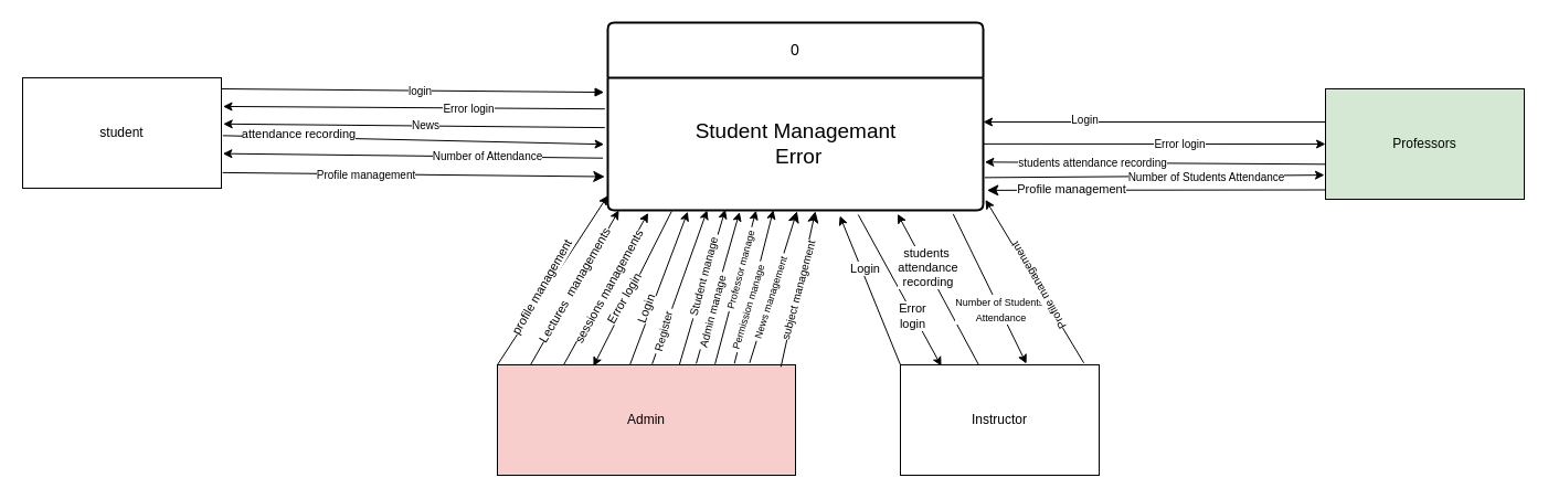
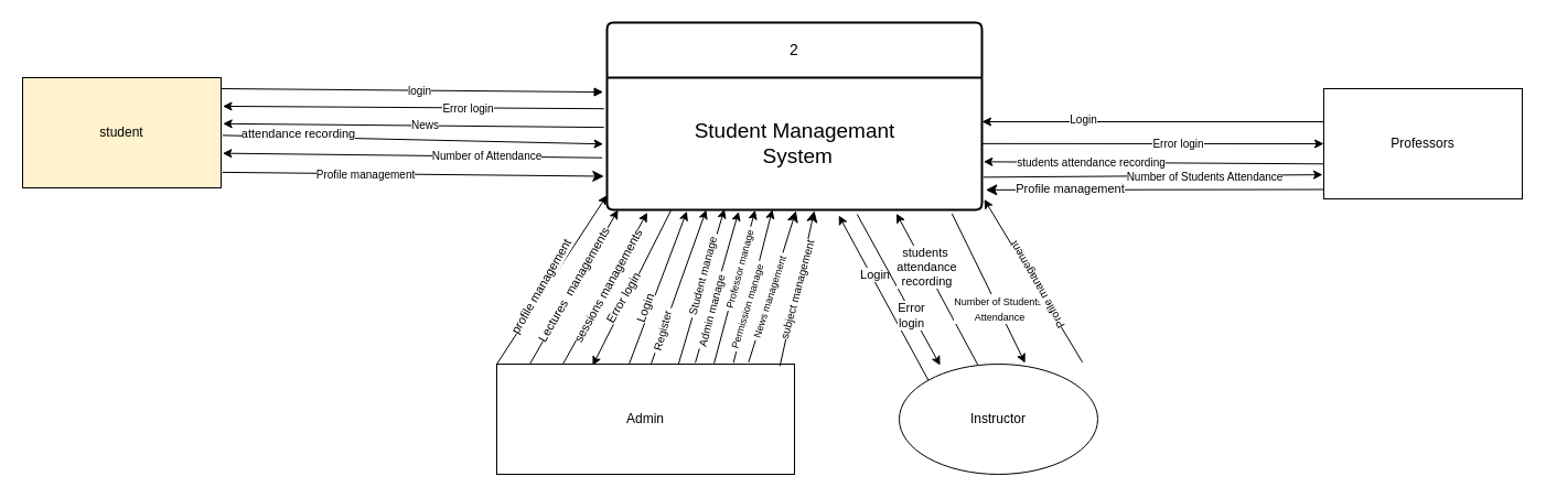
  <mxCell id="0" />
  <mxCell id="1" parent="0" />
- <mxCell id="2" value="0" style="swimlane;childLayout=stackLayout;horizontal=1;startSize=50;horizontalStack=0;rounded=1;fontSize=14;fontStyle=0;strokeWidth=2;resizeParent=0;resizeLast=1;shadow=0;dashed=0;align=center;arcSize=4;whiteSpace=wrap;html=1;" parent="1" vertex="1"><mxGeometry x="550" y="20" width="340" height="170" as="geometry" /></mxCell>
- <mxCell id="3" value="&lt;font style=&quot;font-size: 19px;&quot;&gt;Student Managemant&lt;br style=&quot;border-color: var(--border-color); text-align: left;&quot;&gt;&lt;span style=&quot;text-align: left;&quot;&gt;&amp;nbsp;Error&lt;/span&gt;&lt;/font&gt;" style="text;html=1;align=center;verticalAlign=middle;resizable=0;points=[];autosize=1;strokeColor=none;fillColor=none;" parent="2" vertex="1"><mxGeometry y="50" width="340" height="120" as="geometry" /></mxCell>
+ <mxCell id="2" value="2" style="swimlane;childLayout=stackLayout;horizontal=1;startSize=50;horizontalStack=0;rounded=1;fontSize=14;fontStyle=0;strokeWidth=2;resizeParent=0;resizeLast=1;shadow=0;dashed=0;align=center;arcSize=4;whiteSpace=wrap;html=1;" parent="1" vertex="1"><mxGeometry x="550" y="20" width="340" height="170" as="geometry" /></mxCell>
+ <mxCell id="3" value="&lt;font style=&quot;font-size: 19px;&quot;&gt;Student Managemant&lt;br style=&quot;border-color: var(--border-color); text-align: left;&quot;&gt;&lt;span style=&quot;text-align: left;&quot;&gt;&amp;nbsp;System&lt;/span&gt;&lt;/font&gt;" style="text;html=1;align=center;verticalAlign=middle;resizable=0;points=[];autosize=1;strokeColor=none;fillColor=none;" parent="2" vertex="1"><mxGeometry y="50" width="340" height="120" as="geometry" /></mxCell>
  <mxCell id="4" value="" style="html=1;verticalAlign=bottom;endArrow=block;curved=0;rounded=0;entryX=-0.01;entryY=0.109;entryDx=0;entryDy=0;exitX=0.993;exitY=0.06;exitDx=0;exitDy=0;exitPerimeter=0;entryPerimeter=0;" parent="1" target="3" edge="1"><mxGeometry width="80" relative="1" as="geometry"><mxPoint x="200" y="80" as="sourcePoint" /><mxPoint x="501.19" y="84.96" as="targetPoint" /></mxGeometry></mxCell>
  <mxCell id="5" value="login" style="edgeLabel;html=1;align=center;verticalAlign=middle;resizable=0;points=[];fontSize=10;" parent="4" vertex="1" connectable="0"><mxGeometry x="-0.018" y="-1" relative="1" as="geometry"><mxPoint x="10" y="-1" as="offset" /></mxGeometry></mxCell>
  <mxCell id="6" value="" style="endArrow=classic;html=1;rounded=0;exitX=-0.008;exitY=0.235;exitDx=0;exitDy=0;entryX=1.002;entryY=0.205;entryDx=0;entryDy=0;entryPerimeter=0;exitPerimeter=0;" parent="1" source="3" edge="1"><mxGeometry width="50" height="50" relative="1" as="geometry"><mxPoint x="501.19" y="98.4" as="sourcePoint" /><mxPoint x="201.53" y="95.95" as="targetPoint" /></mxGeometry></mxCell>
  <mxCell id="7" value="Error login" style="edgeLabel;html=1;align=center;verticalAlign=middle;resizable=0;points=[];fontSize=10;" parent="6" vertex="1" connectable="0"><mxGeometry x="-0.021" y="2" relative="1" as="geometry"><mxPoint x="45" y="-2" as="offset" /></mxGeometry></mxCell>
  <mxCell id="8" value="" style="endArrow=classic;html=1;rounded=0;exitX=-0.008;exitY=0.376;exitDx=0;exitDy=0;exitPerimeter=0;entryX=1.003;entryY=0.349;entryDx=0;entryDy=0;entryPerimeter=0;" parent="1" source="3" edge="1"><mxGeometry width="50" height="50" relative="1" as="geometry"><mxPoint x="500.19" y="116.16" as="sourcePoint" /><mxPoint x="201.7" y="111.79" as="targetPoint" /></mxGeometry></mxCell>
  <mxCell id="9" value="News" style="edgeLabel;html=1;align=center;verticalAlign=middle;resizable=0;points=[];fontSize=10;" parent="8" vertex="1" connectable="0"><mxGeometry x="-0.055" y="-4" relative="1" as="geometry"><mxPoint y="3" as="offset" /></mxGeometry></mxCell>
  <mxCell id="10" value="" style="endArrow=classic;html=1;rounded=0;exitX=1.001;exitY=0.445;exitDx=0;exitDy=0;entryX=-0.01;entryY=0.502;entryDx=0;entryDy=0;entryPerimeter=0;exitPerimeter=0;" parent="1" target="3" edge="1"><mxGeometry width="50" height="50" relative="1" as="geometry"><mxPoint x="201.36" y="122.35" as="sourcePoint" /><mxPoint x="501.19" y="128.4" as="targetPoint" /></mxGeometry></mxCell>
  <mxCell id="11" value="attendance recording" style="edgeLabel;html=1;align=center;verticalAlign=middle;resizable=0;points=[];" parent="10" vertex="1" connectable="0"><mxGeometry x="-0.607" y="3" relative="1" as="geometry"><mxPoint as="offset" /></mxGeometry></mxCell>
  <mxCell id="12" value="" style="endArrow=classic;html=1;rounded=0;exitX=-0.013;exitY=0.606;exitDx=0;exitDy=0;entryX=1.001;entryY=0.593;entryDx=0;entryDy=0;entryPerimeter=0;exitPerimeter=0;" parent="1" source="3" edge="1"><mxGeometry width="50" height="50" relative="1" as="geometry"><mxPoint x="499.69" y="142.68" as="sourcePoint" /><mxPoint x="201.36" y="138.63" as="targetPoint" /></mxGeometry></mxCell>
  <mxCell id="13" value="Number of Attendance" style="edgeLabel;html=1;align=center;verticalAlign=middle;resizable=0;points=[];fontSize=10;" parent="12" vertex="1" connectable="0"><mxGeometry x="-0.389" y="3" relative="1" as="geometry"><mxPoint y="-4" as="offset" /></mxGeometry></mxCell>
  <mxCell id="14" value="" style="endArrow=classic;html=1;rounded=0;endSize=8;startSize=8;exitX=-0.008;exitY=0.746;exitDx=0;exitDy=0;exitPerimeter=0;entryX=-0.008;entryY=0.746;entryDx=0;entryDy=0;entryPerimeter=0;" parent="1" target="3" edge="1"><mxGeometry width="50" height="50" relative="1" as="geometry"><mxPoint x="201.19" y="155.9" as="sourcePoint" /><mxPoint x="501.44" y="161.76" as="targetPoint" /></mxGeometry></mxCell>
  <mxCell id="15" value="Profile management" style="edgeLabel;html=1;align=center;verticalAlign=middle;resizable=0;points=[];fontSize=10;" parent="14" vertex="1" connectable="0"><mxGeometry x="0.362" y="-3" relative="1" as="geometry"><mxPoint x="-107" y="-4" as="offset" /></mxGeometry></mxCell>
  <mxCell id="16" value="" style="endArrow=classic;html=1;rounded=0;entryX=0;entryY=0.5;entryDx=0;entryDy=0;exitX=1;exitY=0.499;exitDx=0;exitDy=0;exitPerimeter=0;" parent="1" source="3" edge="1"><mxGeometry width="50" height="50" relative="1" as="geometry"><mxPoint x="870.5" y="139.96" as="sourcePoint" /><mxPoint x="1200" y="130" as="targetPoint" /></mxGeometry></mxCell>
  <mxCell id="17" value="Error login" style="edgeLabel;html=1;align=center;verticalAlign=middle;resizable=0;points=[];fontSize=10;" parent="16" vertex="1" connectable="0"><mxGeometry x="0.149" relative="1" as="geometry"><mxPoint as="offset" /></mxGeometry></mxCell>
  <mxCell id="18" value="" style="endArrow=classic;html=1;rounded=0;entryX=0.997;entryY=0.19;entryDx=0;entryDy=0;exitX=0;exitY=0.128;exitDx=0;exitDy=0;exitPerimeter=0;entryPerimeter=0;" parent="1" edge="1"><mxGeometry width="50" height="50" relative="1" as="geometry"><mxPoint x="1200.81" y="110" as="sourcePoint" /><mxPoint x="890" y="110" as="targetPoint" /></mxGeometry></mxCell>
  <mxCell id="19" value="Login" style="edgeLabel;html=1;align=center;verticalAlign=middle;resizable=0;points=[];fontSize=10;" parent="18" vertex="1" connectable="0"><mxGeometry x="0.407" y="-3" relative="1" as="geometry"><mxPoint as="offset" /></mxGeometry></mxCell>
  <mxCell id="20" value="" style="endArrow=classic;html=1;rounded=0;entryX=1.004;entryY=0.636;entryDx=0;entryDy=0;exitX=-0.002;exitY=0.683;exitDx=0;exitDy=0;exitPerimeter=0;entryPerimeter=0;" parent="1" target="3" edge="1"><mxGeometry width="50" height="50" relative="1" as="geometry"><mxPoint x="1199.66" y="148.3" as="sourcePoint" /><mxPoint x="870" y="154.48" as="targetPoint" /></mxGeometry></mxCell>
  <mxCell id="21" value="students attendance recording" style="edgeLabel;html=1;align=center;verticalAlign=middle;resizable=0;points=[];fontSize=10;" parent="20" vertex="1" connectable="0"><mxGeometry x="0.554" relative="1" as="geometry"><mxPoint x="29" as="offset" /></mxGeometry></mxCell>
  <mxCell id="22" value="" style="endArrow=classic;html=1;rounded=0;exitX=1.004;exitY=0.753;exitDx=0;exitDy=0;entryX=-0.006;entryY=0.781;entryDx=0;entryDy=0;entryPerimeter=0;exitPerimeter=0;" parent="1" source="3" edge="1"><mxGeometry width="50" height="50" relative="1" as="geometry"><mxPoint x="870.25" y="164.92" as="sourcePoint" /><mxPoint x="1198.98" y="158.1" as="targetPoint" /></mxGeometry></mxCell>
  <mxCell id="23" value="Number of Students Attendance" style="edgeLabel;html=1;align=center;verticalAlign=middle;resizable=0;points=[];fontSize=10;" parent="22" vertex="1" connectable="0"><mxGeometry x="-0.036" relative="1" as="geometry"><mxPoint x="52" as="offset" /></mxGeometry></mxCell>
  <mxCell id="24" value="" style="endArrow=classic;html=1;rounded=0;endSize=8;startSize=8;exitX=1.01;exitY=0.849;exitDx=0;exitDy=0;exitPerimeter=0;entryX=1.01;entryY=0.849;entryDx=0;entryDy=0;entryPerimeter=0;" parent="1" target="3" edge="1"><mxGeometry width="50" height="50" relative="1" as="geometry"><mxPoint x="1200" y="171.5" as="sourcePoint" /><mxPoint x="869.75" y="178.96" as="targetPoint" /></mxGeometry></mxCell>
  <mxCell id="25" value="Profile management" style="edgeLabel;html=1;align=center;verticalAlign=middle;resizable=0;points=[];" parent="24" vertex="1" connectable="0"><mxGeometry x="0.674" y="-1" relative="1" as="geometry"><mxPoint x="27" as="offset" /></mxGeometry></mxCell>
  <mxCell id="26" value="" style="endArrow=classic;html=1;rounded=0;entryX=0.147;entryY=1.02;entryDx=0;entryDy=0;entryPerimeter=0;exitX=0.519;exitY=-0.007;exitDx=0;exitDy=0;exitPerimeter=0;" parent="1" edge="1" source="48"><mxGeometry width="50" height="50" relative="1" as="geometry"><mxPoint x="600.002" y="327.6" as="sourcePoint" /><mxPoint x="639.98" y="190" as="targetPoint" /></mxGeometry></mxCell>
  <mxCell id="27" value="&amp;nbsp;Register&amp;nbsp;" style="edgeLabel;html=1;align=center;verticalAlign=middle;resizable=0;points=[];fontSize=10;rotation=-75;" parent="26" vertex="1" connectable="0"><mxGeometry x="-0.253" y="1" relative="1" as="geometry"><mxPoint x="-8" y="23" as="offset" /></mxGeometry></mxCell>
  <mxCell id="28" value="" style="endArrow=classic;html=1;rounded=0;exitX=0.283;exitY=0.015;exitDx=0;exitDy=0;exitPerimeter=0;entryX=0.313;entryY=0.994;entryDx=0;entryDy=0;entryPerimeter=0;" parent="1" target="3" edge="1"><mxGeometry width="50" height="50" relative="1" as="geometry"><mxPoint x="614.477" y="331.05" as="sourcePoint" /><mxPoint x="672.48" y="187.96" as="targetPoint" /></mxGeometry></mxCell>
  <mxCell id="29" value="&amp;nbsp;Student manage&amp;nbsp;" style="edgeLabel;html=1;align=center;verticalAlign=middle;resizable=0;points=[];fontSize=10;rotation=-75;" parent="28" vertex="1" connectable="0"><mxGeometry x="0.596" y="-1" relative="1" as="geometry"><mxPoint x="-13" y="33" as="offset" /></mxGeometry></mxCell>
  <mxCell id="30" value="" style="endArrow=classic;html=1;rounded=0;exitX=0.73;exitY=-0.007;exitDx=0;exitDy=0;entryX=0.395;entryY=1.002;entryDx=0;entryDy=0;entryPerimeter=0;exitPerimeter=0;" parent="1" edge="1" target="3" source="48"><mxGeometry width="50" height="50" relative="1" as="geometry"><mxPoint x="650" y="330" as="sourcePoint" /><mxPoint x="686.63" y="191.56" as="targetPoint" /></mxGeometry></mxCell>
  <mxCell id="31" value="&amp;nbsp;Professor manage&amp;nbsp;" style="edgeLabel;html=1;align=center;verticalAlign=middle;resizable=0;points=[];fontSize=9;rotation=-75;" parent="30" vertex="1" connectable="0"><mxGeometry x="-0.266" y="-2" relative="1" as="geometry"><mxPoint x="8" y="-34" as="offset" /></mxGeometry></mxCell>
  <mxCell id="32" value="" style="endArrow=classic;html=1;rounded=0;entryX=0.441;entryY=0.998;entryDx=0;entryDy=0;entryPerimeter=0;exitX=0.795;exitY=-0.012;exitDx=0;exitDy=0;exitPerimeter=0;" parent="1" edge="1" target="3" source="48"><mxGeometry width="50" height="50" relative="1" as="geometry"><mxPoint x="689.998" y="330" as="sourcePoint" /><mxPoint x="710.87" y="190.44" as="targetPoint" /></mxGeometry></mxCell>
  <mxCell id="33" value="&amp;nbsp;Permission manage&amp;nbsp;" style="edgeLabel;html=1;align=center;verticalAlign=middle;resizable=0;points=[];fontSize=9;rotation=287;" parent="32" vertex="1" connectable="0"><mxGeometry x="-0.608" relative="1" as="geometry"><mxPoint x="6" y="-23" as="offset" /></mxGeometry></mxCell>
  <mxCell id="34" value="" style="endArrow=classic;html=1;rounded=0;endSize=8;startSize=8;exitX=0.846;exitY=-0.017;exitDx=0;exitDy=0;entryX=0.504;entryY=1.007;entryDx=0;entryDy=0;entryPerimeter=0;exitPerimeter=0;" parent="1" edge="1" target="3" source="48"><mxGeometry width="50" height="50" relative="1" as="geometry"><mxPoint x="718.235" y="331.05" as="sourcePoint" /><mxPoint x="728.58" y="189.52" as="targetPoint" /></mxGeometry></mxCell>
  <mxCell id="35" value="&amp;nbsp;News management&amp;nbsp;" style="edgeLabel;html=1;align=center;verticalAlign=middle;resizable=0;points=[];fontSize=9;rotation=288;" parent="34" vertex="1" connectable="0"><mxGeometry x="0.486" relative="1" as="geometry"><mxPoint x="-13" y="44" as="offset" /></mxGeometry></mxCell>
  <mxCell id="36" value="" style="endArrow=classic;html=1;rounded=0;entryX=0.618;entryY=1.042;entryDx=0;entryDy=0;entryPerimeter=0;exitX=0;exitY=0;exitDx=0;exitDy=0;" parent="1" source="49" target="3" edge="1"><mxGeometry width="50" height="50" relative="1" as="geometry"><mxPoint x="820" y="340" as="sourcePoint" /><mxPoint x="870" y="290" as="targetPoint" /></mxGeometry></mxCell>
  <mxCell id="37" value="Login" style="edgeLabel;html=1;align=center;verticalAlign=middle;resizable=0;points=[];" parent="36" vertex="1" connectable="0"><mxGeometry x="0.274" y="-3" relative="1" as="geometry"><mxPoint as="offset" /></mxGeometry></mxCell>
  <mxCell id="38" value="" style="endArrow=classic;html=1;rounded=0;exitX=0.667;exitY=1.033;exitDx=0;exitDy=0;exitPerimeter=0;entryX=0.206;entryY=0.011;entryDx=0;entryDy=0;entryPerimeter=0;" parent="1" source="3" target="49" edge="1"><mxGeometry width="50" height="50" relative="1" as="geometry"><mxPoint x="850" y="310" as="sourcePoint" /><mxPoint x="851.62" y="337.2" as="targetPoint" /></mxGeometry></mxCell>
  <mxCell id="39" value="Error&lt;br&gt;login" style="edgeLabel;html=1;align=center;verticalAlign=middle;resizable=0;points=[];" parent="38" vertex="1" connectable="0"><mxGeometry x="0.329" y="-1" relative="1" as="geometry"><mxPoint as="offset" /></mxGeometry></mxCell>
  <mxCell id="40" value="" style="endArrow=classic;html=1;rounded=0;entryX=0.772;entryY=1.028;entryDx=0;entryDy=0;entryPerimeter=0;exitX=0.395;exitY=0.004;exitDx=0;exitDy=0;exitPerimeter=0;" parent="1" source="49" target="3" edge="1"><mxGeometry width="50" height="50" relative="1" as="geometry"><mxPoint x="890" y="340" as="sourcePoint" /><mxPoint x="940" y="290" as="targetPoint" /></mxGeometry></mxCell>
  <mxCell id="41" value="students&amp;nbsp;&lt;br&gt;attendance&lt;br&gt;recording" style="edgeLabel;html=1;align=center;verticalAlign=middle;resizable=0;points=[];" parent="40" vertex="1" connectable="0"><mxGeometry x="0.284" y="-1" relative="1" as="geometry"><mxPoint as="offset" /></mxGeometry></mxCell>
  <mxCell id="42" value="" style="endArrow=classic;html=1;rounded=0;exitX=0.92;exitY=1.028;exitDx=0;exitDy=0;exitPerimeter=0;entryX=0.634;entryY=-0.01;entryDx=0;entryDy=0;entryPerimeter=0;" parent="1" source="3" target="49" edge="1"><mxGeometry width="50" height="50" relative="1" as="geometry"><mxPoint x="900" y="300" as="sourcePoint" /><mxPoint x="936.45" y="342" as="targetPoint" /></mxGeometry></mxCell>
  <mxCell id="43" value="&lt;font style=&quot;font-size: 9px;&quot;&gt;Number of Students&amp;nbsp;&lt;br&gt;Attendance&lt;/font&gt;" style="edgeLabel;html=1;align=center;verticalAlign=middle;resizable=0;points=[];" parent="42" vertex="1" connectable="0"><mxGeometry x="0.156" y="-1" relative="1" as="geometry"><mxPoint x="5" y="8" as="offset" /></mxGeometry></mxCell>
  <mxCell id="44" value="" style="endArrow=classic;html=1;rounded=0;exitX=0.923;exitY=-0.017;exitDx=0;exitDy=0;exitPerimeter=0;entryX=1.006;entryY=0.92;entryDx=0;entryDy=0;entryPerimeter=0;" parent="1" source="49" target="3" edge="1"><mxGeometry width="50" height="50" relative="1" as="geometry"><mxPoint x="990" y="340" as="sourcePoint" /><mxPoint x="955" y="280" as="targetPoint" /></mxGeometry></mxCell>
  <mxCell id="45" value="&lt;font style=&quot;font-size: 10px;&quot;&gt;Profile management&lt;/font&gt;" style="edgeLabel;html=1;align=center;verticalAlign=middle;resizable=0;points=[];rotation=-120;" parent="44" vertex="1" connectable="0"><mxGeometry x="-0.386" y="-2" relative="1" as="geometry"><mxPoint x="-15" y="-22" as="offset" /></mxGeometry></mxCell>
- <mxCell id="46" value="student" style="rounded=0;whiteSpace=wrap;html=1;" parent="1" vertex="1"><mxGeometry x="20" y="70" width="180" height="100" as="geometry" /></mxCell>
- <mxCell id="47" value="Professors" style="rounded=0;whiteSpace=wrap;html=1;fillColor=#d5e8d4;" parent="1" vertex="1"><mxGeometry x="1200" y="80" width="180" height="100" as="geometry" /></mxCell>
- <mxCell id="48" value="Admin" style="rounded=0;whiteSpace=wrap;html=1;fillColor=#f8cecc;" parent="1" vertex="1"><mxGeometry x="450" y="330" width="270" height="100" as="geometry" /></mxCell>
- <mxCell id="49" value="Instructor" style="rounded=0;whiteSpace=wrap;html=1;" parent="1" vertex="1"><mxGeometry x="815" y="330" width="180" height="100" as="geometry" /></mxCell>
+ <mxCell id="46" value="student" style="rounded=0;whiteSpace=wrap;html=1;fillColor=#fff2cc;" parent="1" vertex="1"><mxGeometry x="20" y="70" width="180" height="100" as="geometry" /></mxCell>
+ <mxCell id="47" value="Professors" style="rounded=0;whiteSpace=wrap;html=1;" parent="1" vertex="1"><mxGeometry x="1200" y="80" width="180" height="100" as="geometry" /></mxCell>
+ <mxCell id="48" value="Admin" style="rounded=0;whiteSpace=wrap;html=1;" parent="1" vertex="1"><mxGeometry x="450" y="330" width="270" height="100" as="geometry" /></mxCell>
+ <mxCell id="49" value="Instructor" style="ellipse;whiteSpace=wrap;html=1;" parent="1" vertex="1"><mxGeometry x="815" y="330" width="180" height="100" as="geometry" /></mxCell>
  <mxCell id="50" value="" style="endArrow=classic;html=1;rounded=0;entryX=0.213;entryY=1.011;entryDx=0;entryDy=0;entryPerimeter=0;exitX=0.25;exitY=0;exitDx=0;exitDy=0;" parent="1" edge="1" target="3"><mxGeometry width="50" height="50" relative="1" as="geometry"><mxPoint x="570" y="330" as="sourcePoint" /><mxPoint x="632.5" y="188.8" as="targetPoint" /></mxGeometry></mxCell>
  <mxCell id="51" value="Login" style="edgeLabel;html=1;align=center;verticalAlign=middle;resizable=0;points=[];rotation=-70;" parent="50" vertex="1" connectable="0"><mxGeometry x="0.274" y="-3" relative="1" as="geometry"><mxPoint x="-22" y="37" as="offset" /></mxGeometry></mxCell>
  <mxCell id="52" value="" style="endArrow=classic;html=1;rounded=0;entryX=0.322;entryY=0.013;entryDx=0;entryDy=0;entryPerimeter=0;exitX=0.17;exitY=1.007;exitDx=0;exitDy=0;exitPerimeter=0;" parent="1" edge="1" target="48" source="3"><mxGeometry width="50" height="50" relative="1" as="geometry"><mxPoint x="619.92" y="190" as="sourcePoint" /><mxPoint x="540" y="330.44" as="targetPoint" /></mxGeometry></mxCell>
  <mxCell id="53" value="Error login" style="edgeLabel;html=1;align=center;verticalAlign=middle;resizable=0;points=[];rotation=-60;" parent="52" vertex="1" connectable="0"><mxGeometry x="0.364" relative="1" as="geometry"><mxPoint x="5" y="-16" as="offset" /></mxGeometry></mxCell>
  <mxCell id="54" value="" style="endArrow=classic;html=1;rounded=0;" parent="1" edge="1"><mxGeometry width="50" height="50" relative="1" as="geometry"><mxPoint x="480" y="330" as="sourcePoint" /><mxPoint x="560" y="190" as="targetPoint" /></mxGeometry></mxCell>
  <mxCell id="55" value="Lectures&amp;nbsp; managements" style="edgeLabel;html=1;align=center;verticalAlign=middle;resizable=0;points=[];rotation=-60;" parent="54" vertex="1" connectable="0"><mxGeometry x="0.018" y="1" relative="1" as="geometry"><mxPoint as="offset" /></mxGeometry></mxCell>
  <mxCell id="56" value="" style="endArrow=classic;html=1;rounded=0;entryX=0.019;entryY=1.02;entryDx=0;entryDy=0;entryPerimeter=0;" parent="1" edge="1"><mxGeometry width="50" height="50" relative="1" as="geometry"><mxPoint x="510" y="330" as="sourcePoint" /><mxPoint x="586.46" y="192.4" as="targetPoint" /></mxGeometry></mxCell>
  <mxCell id="57" value="sessions managements" style="edgeLabel;html=1;align=center;verticalAlign=middle;resizable=0;points=[];rotation=299;" parent="56" vertex="1" connectable="0"><mxGeometry x="-0.269" y="-1" relative="1" as="geometry"><mxPoint x="11" y="-20" as="offset" /></mxGeometry></mxCell>
  <mxCell id="58" value="" style="endArrow=classic;html=1;rounded=0;entryX=0;entryY=0.889;entryDx=0;entryDy=0;entryPerimeter=0;" parent="1" target="3" edge="1"><mxGeometry width="50" height="50" relative="1" as="geometry"><mxPoint x="450" y="330" as="sourcePoint" /><mxPoint x="500" y="280" as="targetPoint" /></mxGeometry></mxCell>
  <mxCell id="59" value="profile management" style="edgeLabel;html=1;align=center;verticalAlign=middle;resizable=0;points=[];rotation=-60;" parent="58" vertex="1" connectable="0"><mxGeometry x="-0.598" y="2" relative="1" as="geometry"><mxPoint x="21" y="-38" as="offset" /></mxGeometry></mxCell>
  <mxCell id="60" value="" style="endArrow=classic;html=1;rounded=0;exitX=0.667;exitY=-0.012;exitDx=0;exitDy=0;exitPerimeter=0;entryX=0.351;entryY=1.013;entryDx=0;entryDy=0;entryPerimeter=0;" parent="1" source="48" target="3" edge="1"><mxGeometry width="50" height="50" relative="1" as="geometry"><mxPoint x="624.477" y="341.05" as="sourcePoint" /><mxPoint x="662" y="202" as="targetPoint" /></mxGeometry></mxCell>
  <mxCell id="61" value="&amp;nbsp;Admin manage&amp;nbsp;" style="edgeLabel;html=1;align=center;verticalAlign=middle;resizable=0;points=[];fontSize=10;rotation=-75;" parent="60" vertex="1" connectable="0"><mxGeometry x="0.596" y="-1" relative="1" as="geometry"><mxPoint x="-18" y="63" as="offset" /></mxGeometry></mxCell>
  <mxCell id="62" value="" style="endArrow=classic;html=1;rounded=0;endSize=8;startSize=8;entryX=0.553;entryY=1.007;entryDx=0;entryDy=0;entryPerimeter=0;exitX=0.951;exitY=0.018;exitDx=0;exitDy=0;exitPerimeter=0;" edge="1" parent="1" source="48" target="3"><mxGeometry width="50" height="50" relative="1" as="geometry"><mxPoint x="720" y="350" as="sourcePoint" /><mxPoint x="746" y="194" as="targetPoint" /></mxGeometry></mxCell>
  <mxCell id="63" value="subject management" style="edgeLabel;html=1;align=center;verticalAlign=middle;resizable=0;points=[];fontSize=10;rotation=-75;" vertex="1" connectable="0" parent="62"><mxGeometry x="-0.409" y="1" relative="1" as="geometry"><mxPoint x="7" y="-26" as="offset" /></mxGeometry></mxCell>
